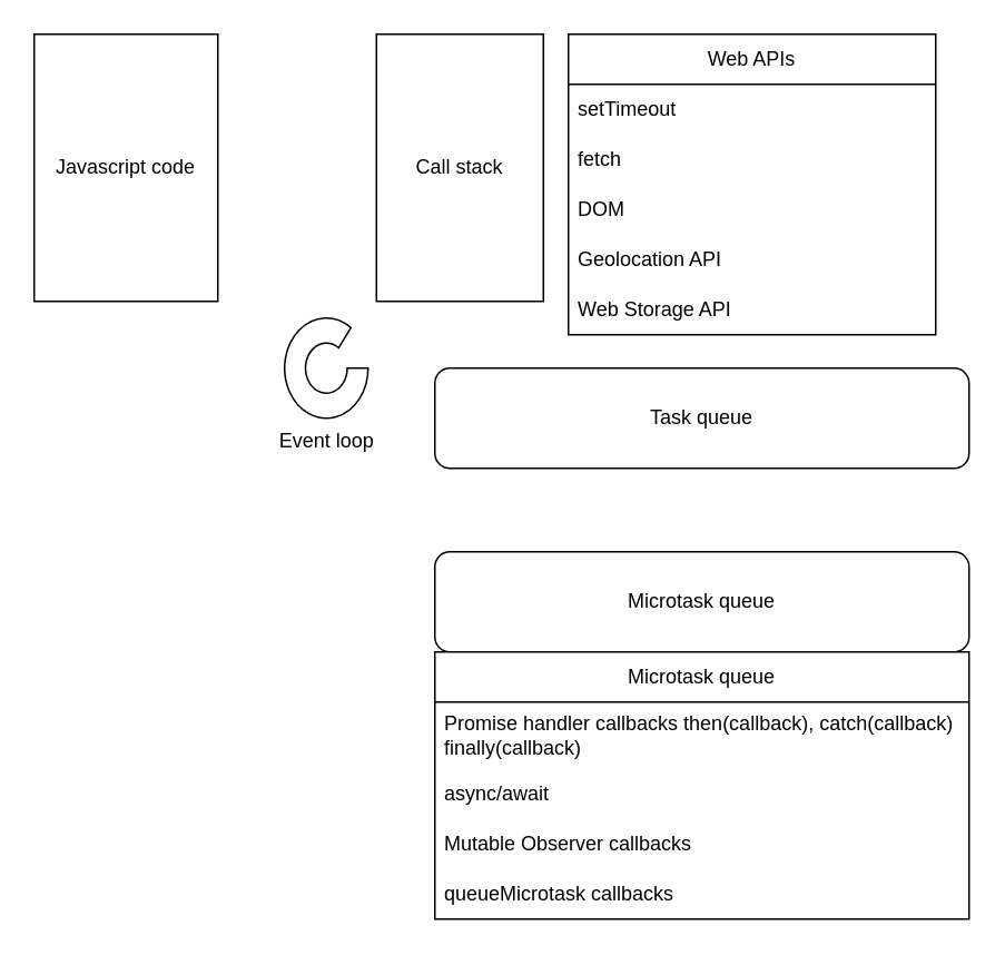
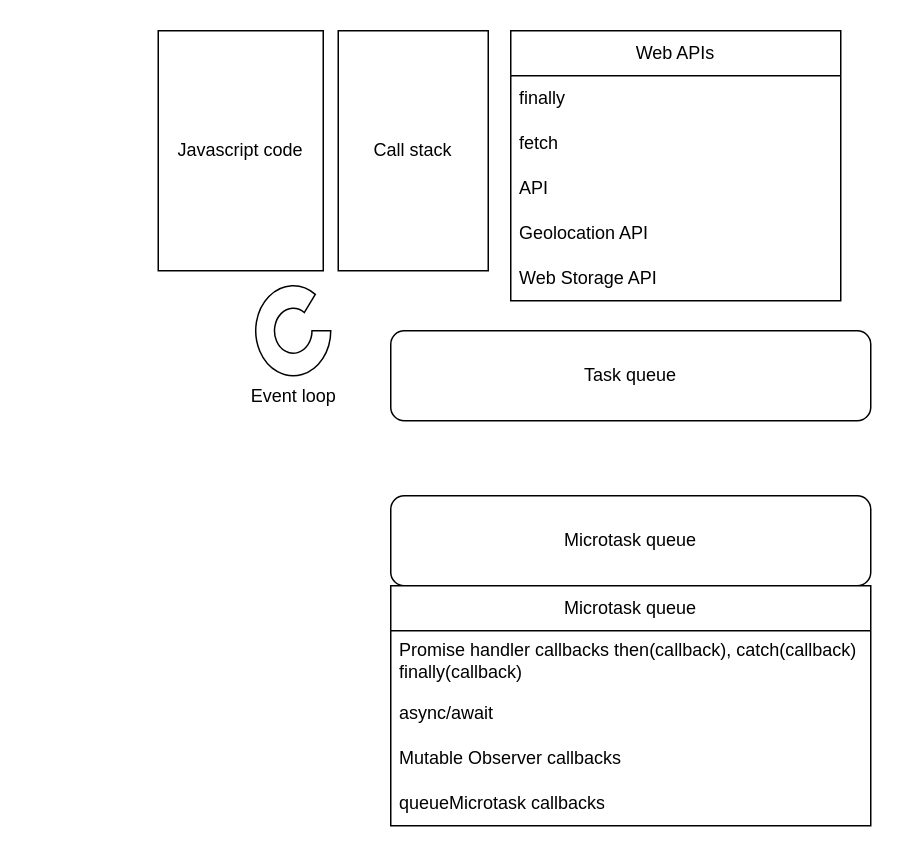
  <mxCell id="0" />
  <mxCell id="1" parent="0" />
  <mxCell id="2" value="Call stack" style="whiteSpace=wrap;html=1;fillColor=default;" parent="1" vertex="1"><mxGeometry x="225" y="20" width="100" height="160" as="geometry" /></mxCell>
  <mxCell id="3" value="Event loop" style="verticalLabelPosition=bottom;verticalAlign=top;html=1;shape=mxgraph.basic.partConcEllipse;startAngle=0.25;endAngle=0.1;arcWidth=0.5;" parent="1" vertex="1"><mxGeometry x="170" y="190" width="50" height="60" as="geometry" /></mxCell>
  <mxCell id="4" value="Web APIs" style="swimlane;fontStyle=0;childLayout=stackLayout;horizontal=1;startSize=30;horizontalStack=0;resizeParent=1;resizeParentMax=0;resizeLast=0;collapsible=1;marginBottom=0;whiteSpace=wrap;html=1;" parent="1" vertex="1"><mxGeometry x="340" y="20" width="220" height="180" as="geometry" /></mxCell>
- <mxCell id="5" value="setTimeout" style="text;strokeColor=none;fillColor=none;align=left;verticalAlign=middle;spacingLeft=4;spacingRight=4;overflow=hidden;points=[[0,0.5],[1,0.5]];portConstraint=eastwest;rotatable=0;whiteSpace=wrap;html=1;" parent="4" vertex="1"><mxGeometry y="30" width="220" height="30" as="geometry" /></mxCell>
+ <mxCell id="5" value="finally" style="text;strokeColor=none;fillColor=none;align=left;verticalAlign=middle;spacingLeft=4;spacingRight=4;overflow=hidden;points=[[0,0.5],[1,0.5]];portConstraint=eastwest;rotatable=0;whiteSpace=wrap;html=1;" parent="4" vertex="1"><mxGeometry y="30" width="220" height="30" as="geometry" /></mxCell>
  <mxCell id="6" value="fetch" style="text;strokeColor=none;fillColor=none;align=left;verticalAlign=middle;spacingLeft=4;spacingRight=4;overflow=hidden;points=[[0,0.5],[1,0.5]];portConstraint=eastwest;rotatable=0;whiteSpace=wrap;html=1;" parent="4" vertex="1"><mxGeometry y="60" width="220" height="30" as="geometry" /></mxCell>
- <mxCell id="7" value="DOM" style="text;strokeColor=none;fillColor=none;align=left;verticalAlign=middle;spacingLeft=4;spacingRight=4;overflow=hidden;points=[[0,0.5],[1,0.5]];portConstraint=eastwest;rotatable=0;whiteSpace=wrap;html=1;" parent="4" vertex="1"><mxGeometry y="90" width="220" height="30" as="geometry" /></mxCell>
+ <mxCell id="7" value="API" style="text;strokeColor=none;fillColor=none;align=left;verticalAlign=middle;spacingLeft=4;spacingRight=4;overflow=hidden;points=[[0,0.5],[1,0.5]];portConstraint=eastwest;rotatable=0;whiteSpace=wrap;html=1;" parent="4" vertex="1"><mxGeometry y="90" width="220" height="30" as="geometry" /></mxCell>
  <mxCell id="8" value="Geolocation API" style="text;strokeColor=none;fillColor=none;align=left;verticalAlign=middle;spacingLeft=4;spacingRight=4;overflow=hidden;points=[[0,0.5],[1,0.5]];portConstraint=eastwest;rotatable=0;whiteSpace=wrap;html=1;" parent="4" vertex="1"><mxGeometry y="120" width="220" height="30" as="geometry" /></mxCell>
  <mxCell id="9" value="Web Storage API" style="text;strokeColor=none;fillColor=none;align=left;verticalAlign=middle;spacingLeft=4;spacingRight=4;overflow=hidden;points=[[0,0.5],[1,0.5]];portConstraint=eastwest;rotatable=0;whiteSpace=wrap;html=1;" parent="4" vertex="1"><mxGeometry y="150" width="220" height="30" as="geometry" /></mxCell>
  <mxCell id="10" value="Task queue" style="rounded=1;whiteSpace=wrap;html=1;" parent="1" vertex="1"><mxGeometry x="260" y="220" width="320" height="60" as="geometry" /></mxCell>
  <mxCell id="11" value="Microtask queue" style="rounded=1;whiteSpace=wrap;html=1;" parent="1" vertex="1"><mxGeometry x="260" y="330" width="320" height="60" as="geometry" /></mxCell>
  <mxCell id="12" value="Microtask queue" style="swimlane;fontStyle=0;childLayout=stackLayout;horizontal=1;startSize=30;horizontalStack=0;resizeParent=1;resizeParentMax=0;resizeLast=0;collapsible=1;marginBottom=0;whiteSpace=wrap;html=1;" parent="1" vertex="1"><mxGeometry x="260" y="390" width="320" height="160" as="geometry" /></mxCell>
  <mxCell id="13" value="Promise handler callbacks then(callback), catch(callback) finally(callback)" style="text;strokeColor=none;fillColor=none;align=left;verticalAlign=middle;spacingLeft=4;spacingRight=4;overflow=hidden;points=[[0,0.5],[1,0.5]];portConstraint=eastwest;rotatable=0;whiteSpace=wrap;html=1;" parent="12" vertex="1"><mxGeometry y="30" width="320" height="40" as="geometry" /></mxCell>
  <mxCell id="14" value="async/await" style="text;strokeColor=none;fillColor=none;align=left;verticalAlign=middle;spacingLeft=4;spacingRight=4;overflow=hidden;points=[[0,0.5],[1,0.5]];portConstraint=eastwest;rotatable=0;whiteSpace=wrap;html=1;" parent="12" vertex="1"><mxGeometry y="70" width="320" height="30" as="geometry" /></mxCell>
  <mxCell id="15" value="Mutable Observer callbacks" style="text;strokeColor=none;fillColor=none;align=left;verticalAlign=middle;spacingLeft=4;spacingRight=4;overflow=hidden;points=[[0,0.5],[1,0.5]];portConstraint=eastwest;rotatable=0;whiteSpace=wrap;html=1;" parent="12" vertex="1"><mxGeometry y="100" width="320" height="30" as="geometry" /></mxCell>
  <mxCell id="16" value="queueMicrotask callbacks" style="text;strokeColor=none;fillColor=none;align=left;verticalAlign=middle;spacingLeft=4;spacingRight=4;overflow=hidden;points=[[0,0.5],[1,0.5]];portConstraint=eastwest;rotatable=0;whiteSpace=wrap;html=1;" parent="12" vertex="1"><mxGeometry y="130" width="320" height="30" as="geometry" /></mxCell>
- <mxCell id="17" value="Javascript code" style="whiteSpace=wrap;html=1;" parent="1" vertex="1"><mxGeometry x="20" y="20" width="110" height="160" as="geometry" /></mxCell>
+ <mxCell id="17" value="Javascript code" style="whiteSpace=wrap;html=1;" parent="1" vertex="1"><mxGeometry x="105" y="20" width="110" height="160" as="geometry" /></mxCell>
